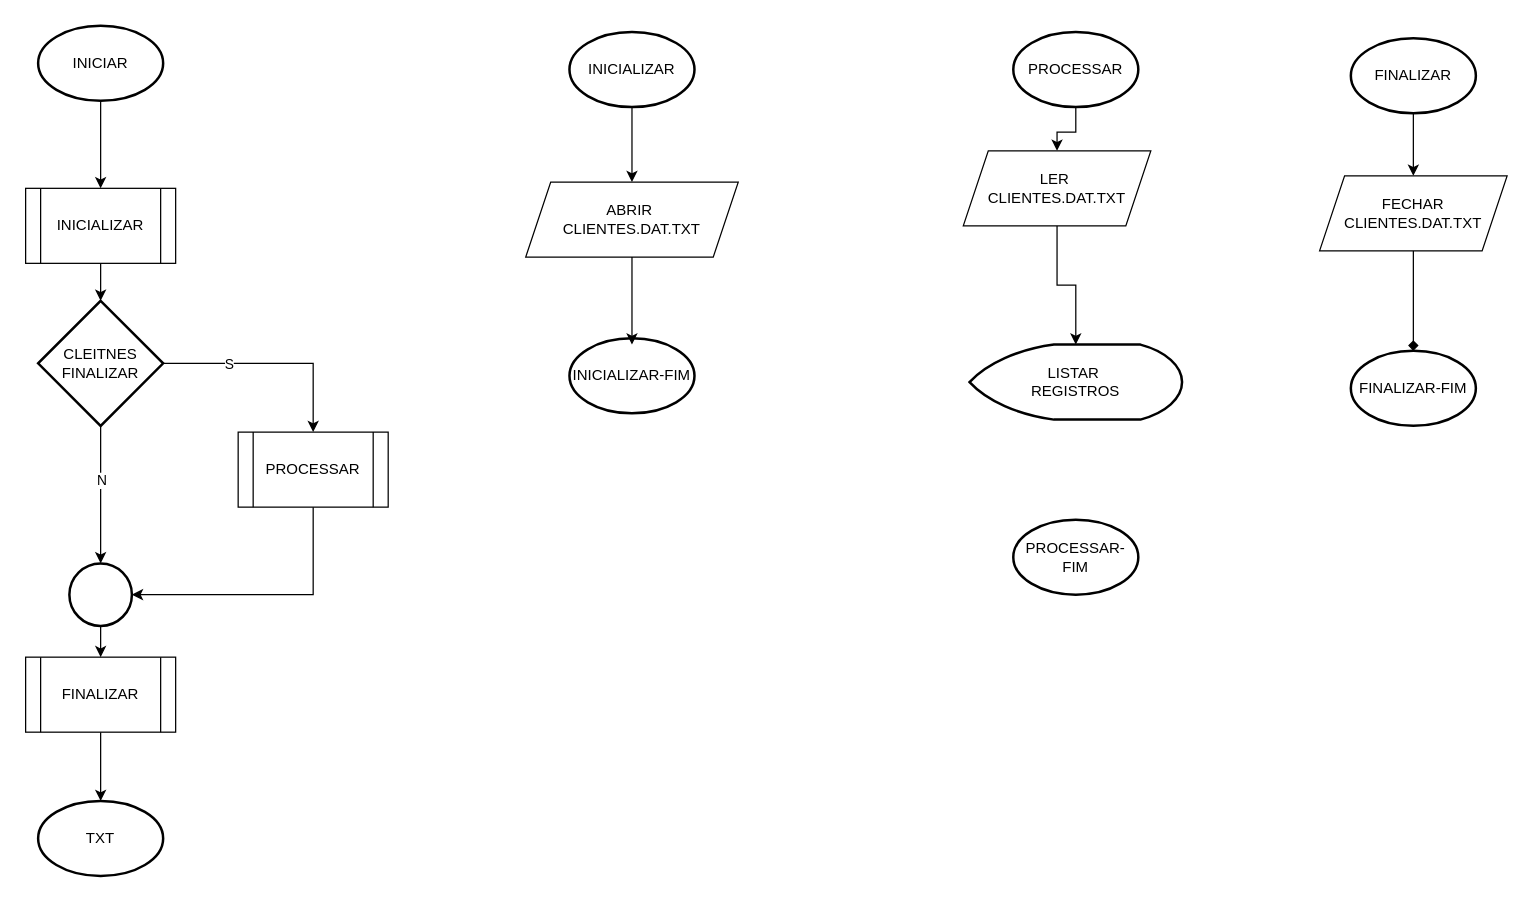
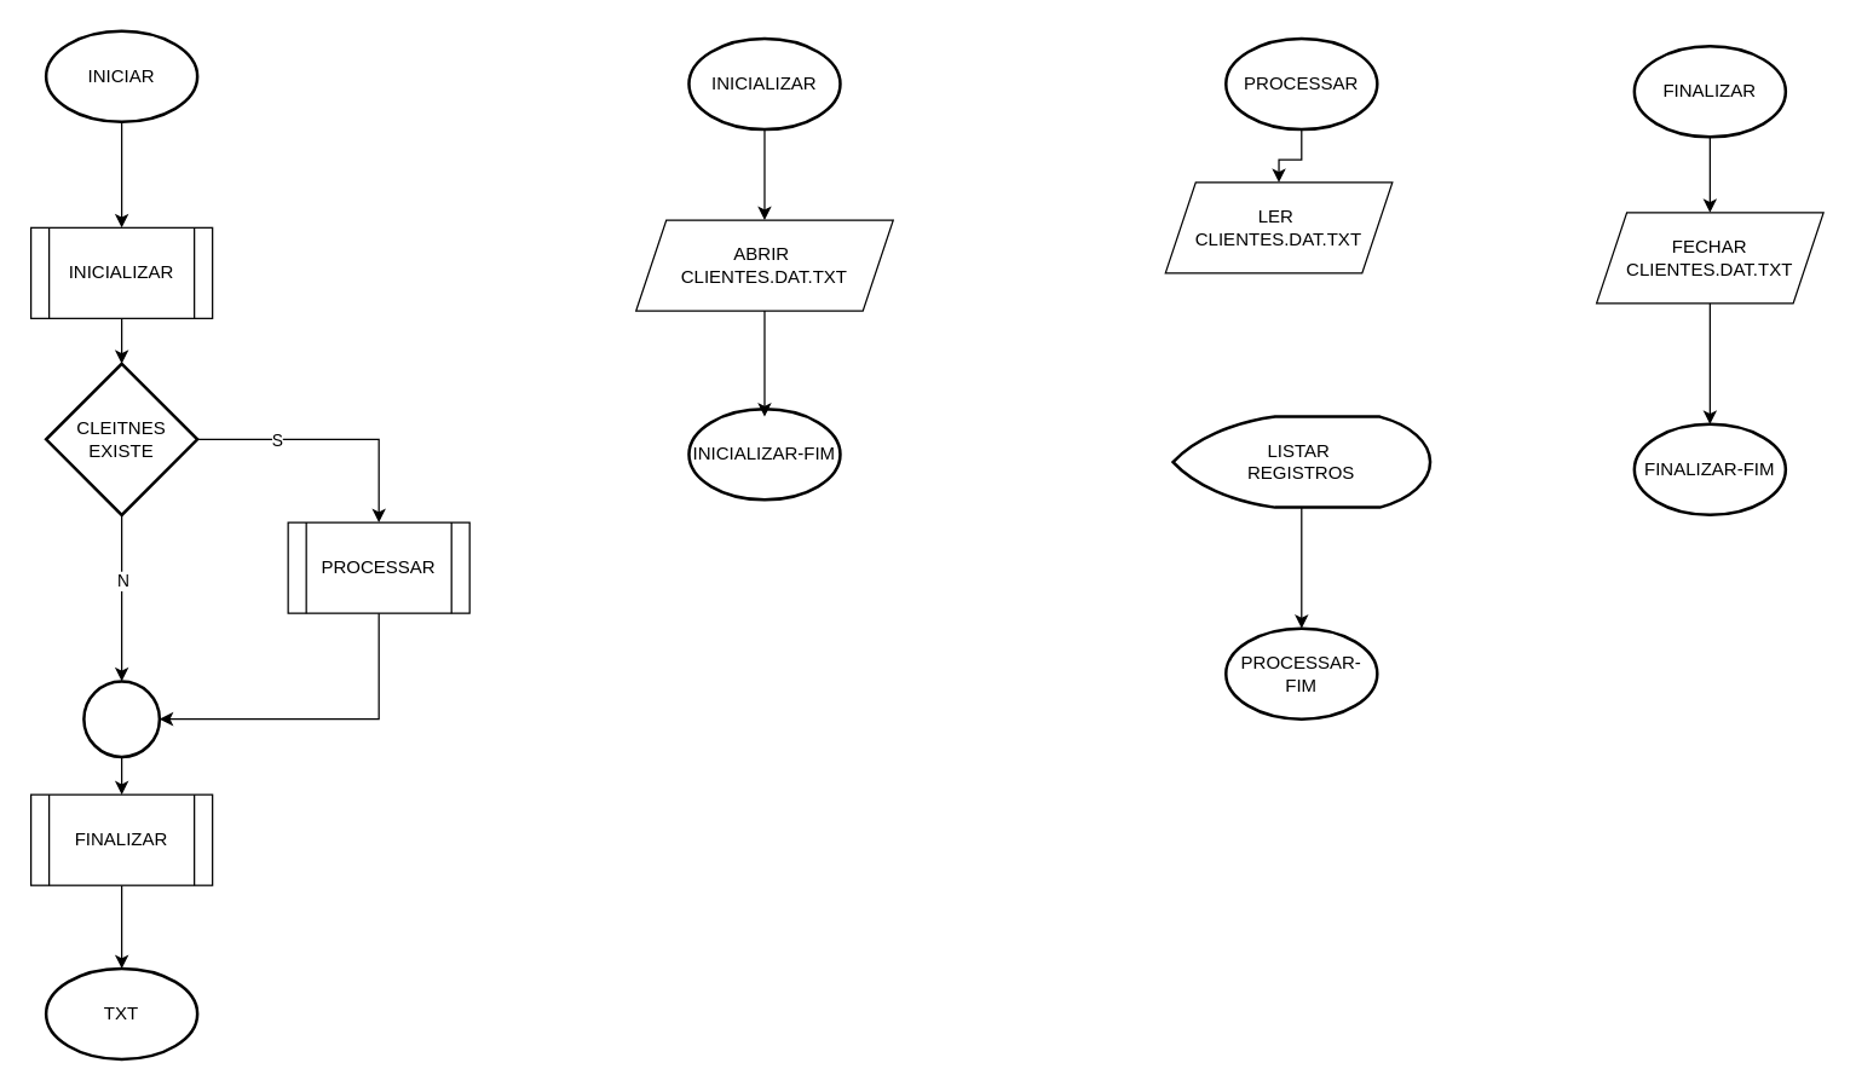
  <mxCell id="0" />
  <mxCell id="1" parent="0" />
  <mxCell id="2" value="" style="edgeStyle=orthogonalEdgeStyle;rounded=0;orthogonalLoop=1;jettySize=auto;html=1;" parent="1" source="3" target="8" edge="1"><mxGeometry relative="1" as="geometry" /></mxCell>
  <mxCell id="3" value="INICIAR" style="strokeWidth=2;html=1;shape=mxgraph.flowchart.start_1;whiteSpace=wrap;" parent="1" vertex="1"><mxGeometry x="30" y="20" width="100" height="60" as="geometry" /></mxCell>
  <mxCell id="4" value="PROCESSAR" style="shape=process;whiteSpace=wrap;html=1;backgroundOutline=1;" parent="1" vertex="1"><mxGeometry x="190" y="345" width="120" height="60" as="geometry" /></mxCell>
  <mxCell id="5" value="" style="edgeStyle=orthogonalEdgeStyle;rounded=0;orthogonalLoop=1;jettySize=auto;html=1;" parent="1" source="6" target="9" edge="1"><mxGeometry relative="1" as="geometry" /></mxCell>
  <mxCell id="6" value="FINALIZAR" style="shape=process;whiteSpace=wrap;html=1;backgroundOutline=1;" parent="1" vertex="1"><mxGeometry x="20" y="525" width="120" height="60" as="geometry" /></mxCell>
  <mxCell id="7" value="" style="edgeStyle=orthogonalEdgeStyle;rounded=0;orthogonalLoop=1;jettySize=auto;html=1;" edge="1" parent="1" source="8" target="29"><mxGeometry relative="1" as="geometry" /></mxCell>
  <mxCell id="8" value="INICIALIZAR" style="shape=process;whiteSpace=wrap;html=1;backgroundOutline=1;" parent="1" vertex="1"><mxGeometry x="20" y="150" width="120" height="60" as="geometry" /></mxCell>
  <mxCell id="9" value="TXT" style="strokeWidth=2;html=1;shape=mxgraph.flowchart.start_1;whiteSpace=wrap;" parent="1" vertex="1"><mxGeometry x="30" y="640" width="100" height="60" as="geometry" /></mxCell>
  <mxCell id="10" value="" style="edgeStyle=orthogonalEdgeStyle;rounded=0;orthogonalLoop=1;jettySize=auto;html=1;" parent="1" source="11" target="13" edge="1"><mxGeometry relative="1" as="geometry" /></mxCell>
  <mxCell id="11" value="INICIALIZAR" style="strokeWidth=2;html=1;shape=mxgraph.flowchart.start_1;whiteSpace=wrap;" parent="1" vertex="1"><mxGeometry x="455" y="25" width="100" height="60" as="geometry" /></mxCell>
  <mxCell id="12" value="INICIALIZAR-FIM" style="strokeWidth=2;html=1;shape=mxgraph.flowchart.start_1;whiteSpace=wrap;" parent="1" vertex="1"><mxGeometry x="455" y="270" width="100" height="60" as="geometry" /></mxCell>
  <mxCell id="13" value="ABRIR&amp;nbsp;&lt;br&gt;CLIENTES.DAT.TXT" style="shape=parallelogram;perimeter=parallelogramPerimeter;whiteSpace=wrap;html=1;fixedSize=1;" parent="1" vertex="1"><mxGeometry x="420" y="145" width="170" height="60" as="geometry" /></mxCell>
  <mxCell id="14" style="edgeStyle=orthogonalEdgeStyle;rounded=0;orthogonalLoop=1;jettySize=auto;html=1;exitX=0.5;exitY=1;exitDx=0;exitDy=0;entryX=0.5;entryY=0;entryDx=0;entryDy=0;entryPerimeter=0;" parent="1" source="13" edge="1"><mxGeometry relative="1" as="geometry"><mxPoint x="505" y="275" as="targetPoint" /></mxGeometry></mxCell>
  <mxCell id="15" value="" style="edgeStyle=orthogonalEdgeStyle;rounded=0;orthogonalLoop=1;jettySize=auto;html=1;" parent="1" source="16" target="18" edge="1"><mxGeometry relative="1" as="geometry" /></mxCell>
  <mxCell id="16" value="PROCESSAR" style="strokeWidth=2;html=1;shape=mxgraph.flowchart.start_1;whiteSpace=wrap;" parent="1" vertex="1"><mxGeometry x="810" y="25" width="100" height="60" as="geometry" /></mxCell>
- <mxCell id="17" value="" style="edgeStyle=orthogonalEdgeStyle;rounded=0;orthogonalLoop=1;jettySize=auto;html=1;" parent="1" source="18" target="20" edge="1"><mxGeometry relative="1" as="geometry" /></mxCell>
  <mxCell id="18" value="LER&amp;nbsp;&lt;div&gt;CLIENTES.DAT.TXT&lt;/div&gt;" style="shape=parallelogram;perimeter=parallelogramPerimeter;whiteSpace=wrap;html=1;fixedSize=1;" parent="1" vertex="1"><mxGeometry x="770" y="120" width="150" height="60" as="geometry" /></mxCell>
+ <mxCell id="19" value="" style="edgeStyle=orthogonalEdgeStyle;rounded=0;orthogonalLoop=1;jettySize=auto;html=1;" parent="1" source="20" target="21" edge="1"><mxGeometry relative="1" as="geometry" /></mxCell>
  <mxCell id="20" value="LISTAR&amp;nbsp;&lt;div&gt;REGISTROS&lt;/div&gt;" style="strokeWidth=2;html=1;shape=mxgraph.flowchart.display;whiteSpace=wrap;" parent="1" vertex="1"><mxGeometry x="775" y="275" width="170" height="60" as="geometry" /></mxCell>
  <mxCell id="21" value="PROCESSAR-FIM" style="strokeWidth=2;html=1;shape=mxgraph.flowchart.start_1;whiteSpace=wrap;" parent="1" vertex="1"><mxGeometry x="810" y="415" width="100" height="60" as="geometry" /></mxCell>
  <mxCell id="22" value="" style="edgeStyle=orthogonalEdgeStyle;rounded=0;orthogonalLoop=1;jettySize=auto;html=1;" parent="1" source="23" target="25" edge="1"><mxGeometry relative="1" as="geometry" /></mxCell>
  <mxCell id="23" value="FINALIZAR" style="strokeWidth=2;html=1;shape=mxgraph.flowchart.start_1;whiteSpace=wrap;" parent="1" vertex="1"><mxGeometry x="1080" y="30" width="100" height="60" as="geometry" /></mxCell>
- <mxCell id="24" value="" style="edgeStyle=orthogonalEdgeStyle;rounded=0;orthogonalLoop=1;jettySize=auto;html=1;endArrow=diamond;" parent="1" source="25" target="26" edge="1"><mxGeometry relative="1" as="geometry" /></mxCell>
+ <mxCell id="24" value="" style="edgeStyle=orthogonalEdgeStyle;rounded=0;orthogonalLoop=1;jettySize=auto;html=1;" parent="1" source="25" target="26" edge="1"><mxGeometry relative="1" as="geometry" /></mxCell>
  <mxCell id="25" value="FECHAR&lt;div&gt;CLIENTES.DAT.TXT&lt;/div&gt;" style="shape=parallelogram;perimeter=parallelogramPerimeter;whiteSpace=wrap;html=1;fixedSize=1;" parent="1" vertex="1"><mxGeometry x="1055" y="140" width="150" height="60" as="geometry" /></mxCell>
  <mxCell id="26" value="FINALIZAR-FIM" style="strokeWidth=2;html=1;shape=mxgraph.flowchart.start_1;whiteSpace=wrap;" parent="1" vertex="1"><mxGeometry x="1080" y="280" width="100" height="60" as="geometry" /></mxCell>
  <mxCell id="27" style="edgeStyle=orthogonalEdgeStyle;rounded=0;orthogonalLoop=1;jettySize=auto;html=1;exitX=1;exitY=0.5;exitDx=0;exitDy=0;exitPerimeter=0;entryX=0.5;entryY=0;entryDx=0;entryDy=0;" edge="1" parent="1" source="29" target="4"><mxGeometry relative="1" as="geometry" /></mxCell>
  <mxCell id="28" value="S" style="edgeLabel;html=1;align=center;verticalAlign=middle;resizable=0;points=[];" vertex="1" connectable="0" parent="27"><mxGeometry x="-0.409" relative="1" as="geometry"><mxPoint as="offset" /></mxGeometry></mxCell>
- <mxCell id="29" value="CLEITNES FINALIZAR" style="strokeWidth=2;html=1;shape=mxgraph.flowchart.decision;whiteSpace=wrap;" vertex="1" parent="1"><mxGeometry x="30" y="240" width="100" height="100" as="geometry" /></mxCell>
+ <mxCell id="29" value="CLEITNES EXISTE" style="strokeWidth=2;html=1;shape=mxgraph.flowchart.decision;whiteSpace=wrap;" vertex="1" parent="1"><mxGeometry x="30" y="240" width="100" height="100" as="geometry" /></mxCell>
  <mxCell id="30" value="" style="edgeStyle=orthogonalEdgeStyle;rounded=0;orthogonalLoop=1;jettySize=auto;html=1;" edge="1" parent="1" source="31" target="6"><mxGeometry relative="1" as="geometry" /></mxCell>
  <mxCell id="31" value="" style="strokeWidth=2;html=1;shape=mxgraph.flowchart.start_2;whiteSpace=wrap;" vertex="1" parent="1"><mxGeometry x="55" y="450" width="50" height="50" as="geometry" /></mxCell>
  <mxCell id="32" style="edgeStyle=orthogonalEdgeStyle;rounded=0;orthogonalLoop=1;jettySize=auto;html=1;exitX=0.5;exitY=1;exitDx=0;exitDy=0;entryX=1;entryY=0.5;entryDx=0;entryDy=0;entryPerimeter=0;" edge="1" parent="1" source="4" target="31"><mxGeometry relative="1" as="geometry" /></mxCell>
  <mxCell id="33" style="edgeStyle=orthogonalEdgeStyle;rounded=0;orthogonalLoop=1;jettySize=auto;html=1;exitX=0.5;exitY=1;exitDx=0;exitDy=0;exitPerimeter=0;entryX=0.5;entryY=0;entryDx=0;entryDy=0;entryPerimeter=0;" edge="1" parent="1" source="29" target="31"><mxGeometry relative="1" as="geometry" /></mxCell>
  <mxCell id="34" value="N" style="edgeLabel;html=1;align=center;verticalAlign=middle;resizable=0;points=[];" vertex="1" connectable="0" parent="33"><mxGeometry x="-0.218" relative="1" as="geometry"><mxPoint as="offset" /></mxGeometry></mxCell>
